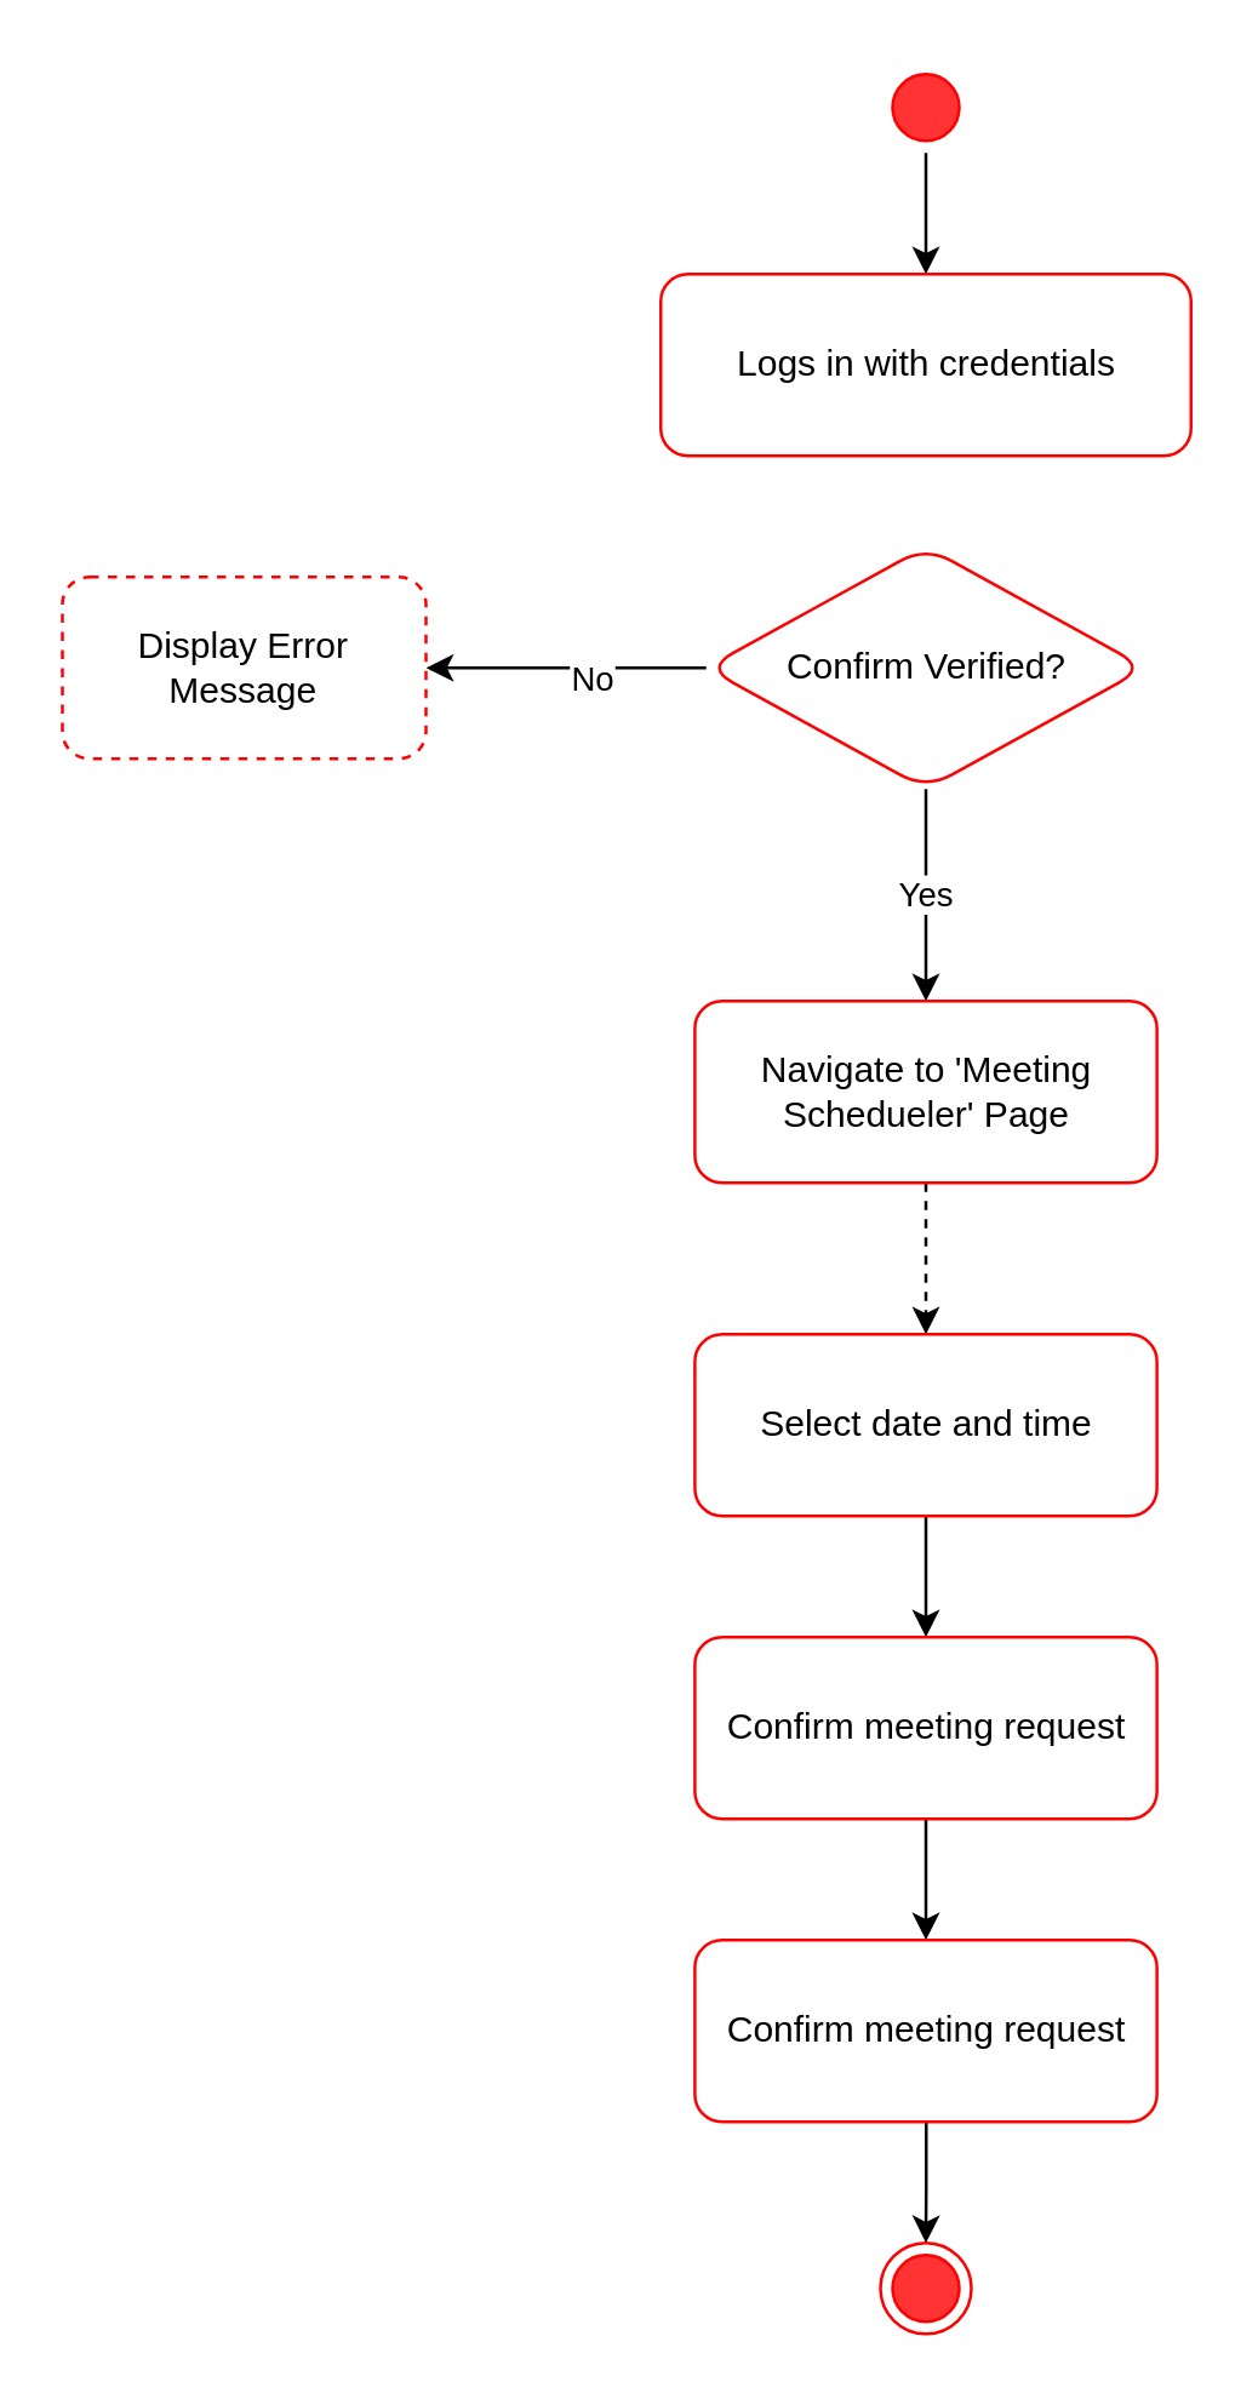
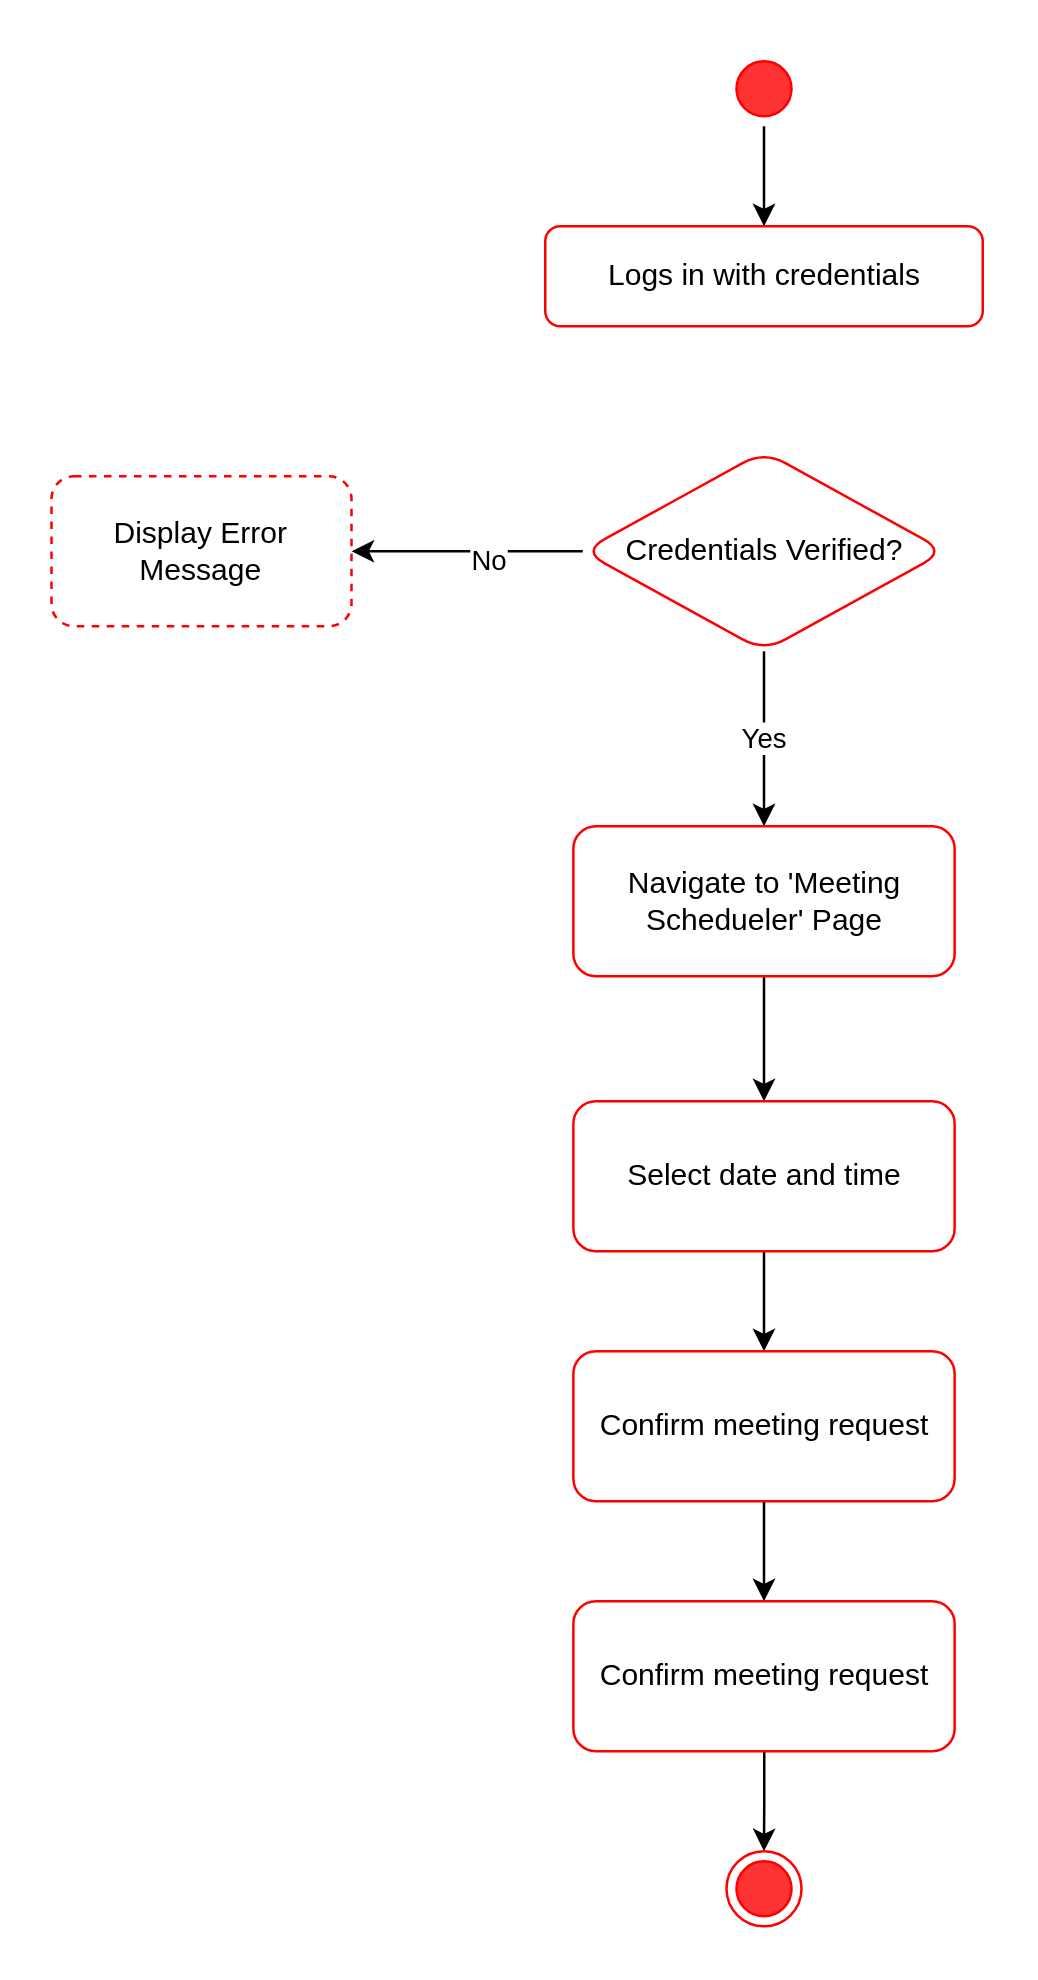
  <mxCell id="0" />
  <mxCell id="1" parent="0" />
  <mxCell id="2" value="" style="edgeStyle=orthogonalEdgeStyle;rounded=0;orthogonalLoop=1;jettySize=auto;html=1;" edge="1" parent="1" source="3" target="4"><mxGeometry relative="1" as="geometry" /></mxCell>
  <mxCell id="3" value="" style="ellipse;html=1;shape=startState;fillColor=#FF3333;strokeColor=#ff0000;" vertex="1" parent="1"><mxGeometry x="290" y="20" width="30" height="30" as="geometry" /></mxCell>
- <mxCell id="4" value="Logs in with credentials" style="rounded=1;whiteSpace=wrap;html=1;fillColor=#FFFFFF;strokeColor=#ff0000;" vertex="1" parent="1"><mxGeometry x="217.5" y="90" width="175" height="60" as="geometry" /></mxCell>
+ <mxCell id="4" value="Logs in with credentials" style="rounded=1;whiteSpace=wrap;html=1;fillColor=#FFFFFF;strokeColor=#ff0000;" vertex="1" parent="1"><mxGeometry x="217.5" y="90" width="175" height="40" as="geometry" /></mxCell>
  <mxCell id="5" style="edgeStyle=orthogonalEdgeStyle;rounded=0;orthogonalLoop=1;jettySize=auto;html=1;exitX=0;exitY=0.5;exitDx=0;exitDy=0;entryX=1;entryY=0.5;entryDx=0;entryDy=0;" edge="1" parent="1" source="8" target="9"><mxGeometry relative="1" as="geometry" /></mxCell>
  <mxCell id="6" value="No" style="edgeLabel;html=1;align=center;verticalAlign=middle;resizable=0;points=[];" vertex="1" connectable="0" parent="5"><mxGeometry x="-0.168" y="3" relative="1" as="geometry"><mxPoint as="offset" /></mxGeometry></mxCell>
  <mxCell id="7" value="Yes" style="edgeStyle=orthogonalEdgeStyle;rounded=0;orthogonalLoop=1;jettySize=auto;html=1;entryX=0.5;entryY=0;entryDx=0;entryDy=0;" edge="1" parent="1" source="8" target="11"><mxGeometry relative="1" as="geometry"><mxPoint x="305" y="330" as="targetPoint" /></mxGeometry></mxCell>
- <mxCell id="8" value="Confirm Verified?" style="rhombus;whiteSpace=wrap;html=1;fillColor=#FFFFFF;strokeColor=#ff0000;rounded=1;" vertex="1" parent="1"><mxGeometry x="232.5" y="180" width="145" height="80" as="geometry" /></mxCell>
+ <mxCell id="8" value="Credentials Verified?" style="rhombus;whiteSpace=wrap;html=1;fillColor=#FFFFFF;strokeColor=#ff0000;rounded=1;" vertex="1" parent="1"><mxGeometry x="232.5" y="180" width="145" height="80" as="geometry" /></mxCell>
  <mxCell id="9" value="Display Error Message" style="whiteSpace=wrap;html=1;fillColor=#FFFFFF;strokeColor=#ff0000;rounded=1;dashed=1;" vertex="1" parent="1"><mxGeometry x="20" y="190" width="120" height="60" as="geometry" /></mxCell>
- <mxCell id="10" value="" style="edgeStyle=orthogonalEdgeStyle;rounded=0;orthogonalLoop=1;jettySize=auto;html=1;dashed=1;" edge="1" parent="1" source="11" target="13"><mxGeometry relative="1" as="geometry" /></mxCell>
+ <mxCell id="10" value="" style="edgeStyle=orthogonalEdgeStyle;rounded=0;orthogonalLoop=1;jettySize=auto;html=1;" edge="1" parent="1" source="11" target="13"><mxGeometry relative="1" as="geometry" /></mxCell>
  <mxCell id="11" value="Navigate to 'Meeting Schedueler' Page" style="rounded=1;whiteSpace=wrap;html=1;fillColor=#FFFFFF;strokeColor=#ff0000;" vertex="1" parent="1"><mxGeometry x="228.75" y="330" width="152.5" height="60" as="geometry" /></mxCell>
  <mxCell id="12" value="" style="edgeStyle=orthogonalEdgeStyle;rounded=0;orthogonalLoop=1;jettySize=auto;html=1;" edge="1" parent="1" source="13" target="15"><mxGeometry relative="1" as="geometry" /></mxCell>
  <mxCell id="13" value="Select date and time" style="rounded=1;whiteSpace=wrap;html=1;fillColor=#FFFFFF;strokeColor=#ff0000;" vertex="1" parent="1"><mxGeometry x="228.75" y="440" width="152.5" height="60" as="geometry" /></mxCell>
  <mxCell id="14" value="" style="edgeStyle=orthogonalEdgeStyle;rounded=0;orthogonalLoop=1;jettySize=auto;html=1;" edge="1" parent="1" source="15" target="17"><mxGeometry relative="1" as="geometry" /></mxCell>
  <mxCell id="15" value="Confirm meeting request" style="rounded=1;whiteSpace=wrap;html=1;fillColor=#FFFFFF;strokeColor=#ff0000;" vertex="1" parent="1"><mxGeometry x="228.75" y="540" width="152.5" height="60" as="geometry" /></mxCell>
  <mxCell id="16" style="edgeStyle=orthogonalEdgeStyle;rounded=0;orthogonalLoop=1;jettySize=auto;html=1;entryX=0.5;entryY=0;entryDx=0;entryDy=0;" edge="1" parent="1" source="17" target="18"><mxGeometry relative="1" as="geometry" /></mxCell>
  <mxCell id="17" value="Confirm meeting request" style="rounded=1;whiteSpace=wrap;html=1;fillColor=#FFFFFF;strokeColor=#ff0000;" vertex="1" parent="1"><mxGeometry x="228.75" y="640" width="152.5" height="60" as="geometry" /></mxCell>
  <mxCell id="18" value="" style="ellipse;html=1;shape=endState;fillColor=#FF3333;strokeColor=#ff0000;" vertex="1" parent="1"><mxGeometry x="290" y="740" width="30" height="30" as="geometry" /></mxCell>
